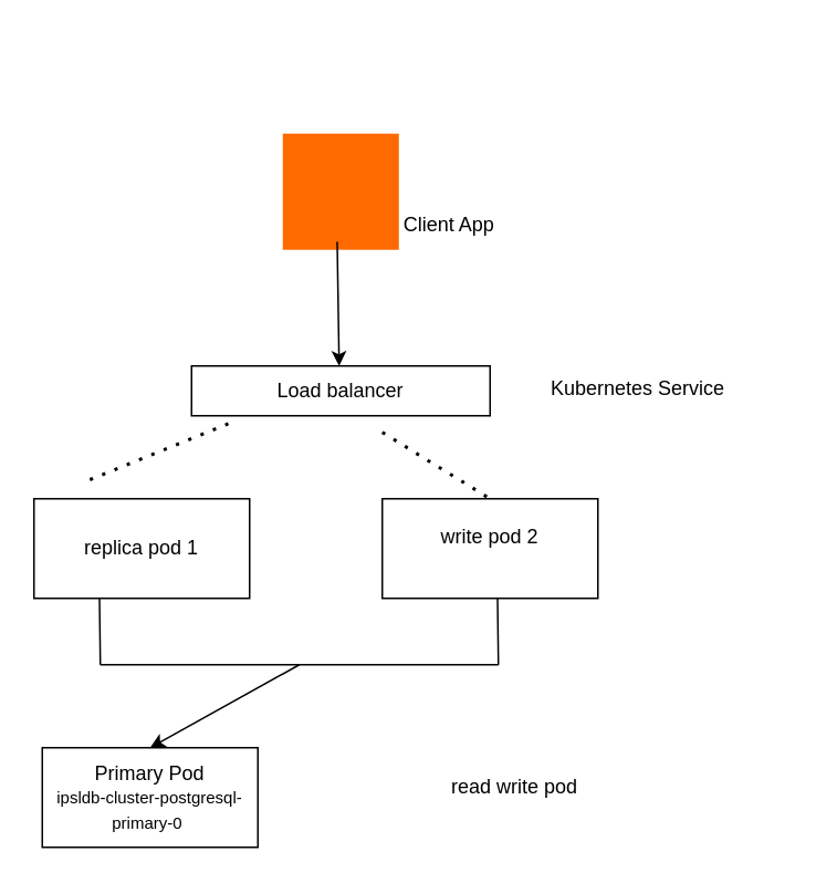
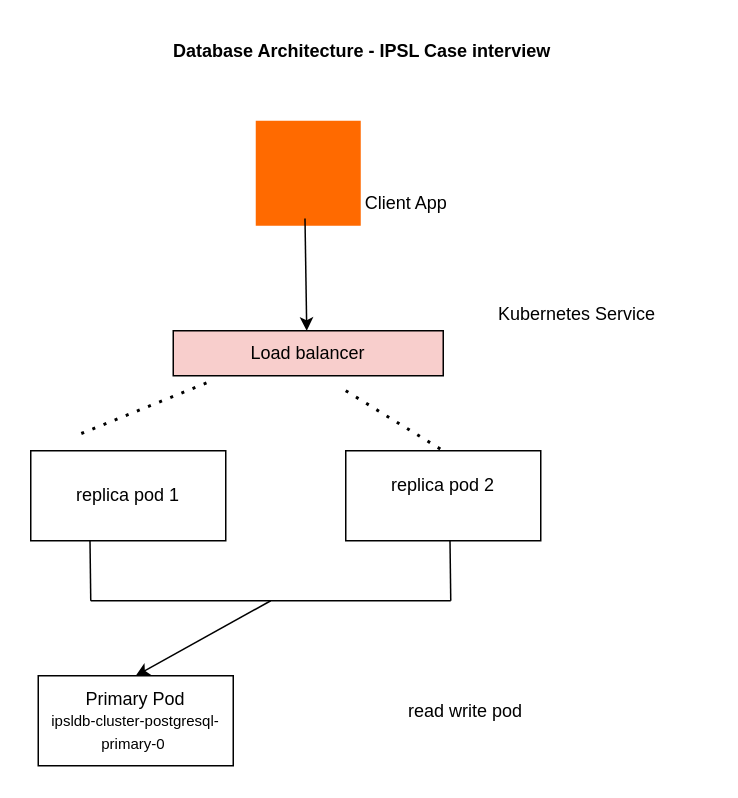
  <mxCell id="0" />
  <mxCell id="1" parent="0" />
  <mxCell id="2" value="" style="points=[];aspect=fixed;html=1;align=center;shadow=0;dashed=0;fillColor=#FF6A00;strokeColor=none;shape=mxgraph.alibaba_cloud.webplus_web_app_service;" parent="1" vertex="1"><mxGeometry x="170" y="80" width="70" height="70" as="geometry" /></mxCell>
- <mxCell id="3" value="Load balancer" style="rounded=0;whiteSpace=wrap;html=1;" parent="1" vertex="1"><mxGeometry x="115" y="220" width="180" height="30" as="geometry" /></mxCell>
+ <mxCell id="3" value="Load balancer" style="rounded=0;whiteSpace=wrap;html=1;fillColor=#f8cecc;" parent="1" vertex="1"><mxGeometry x="115" y="220" width="180" height="30" as="geometry" /></mxCell>
  <mxCell id="4" value="" style="endArrow=classic;html=1;rounded=0;exitX=0.469;exitY=0.931;exitDx=0;exitDy=0;exitPerimeter=0;" parent="1" source="2" edge="1"><mxGeometry width="50" height="50" relative="1" as="geometry"><mxPoint x="204" y="160" as="sourcePoint" /><mxPoint x="204" y="220" as="targetPoint" /></mxGeometry></mxCell>
  <mxCell id="5" value="Client App" style="text;html=1;align=center;verticalAlign=middle;resizable=0;points=[];autosize=1;strokeColor=none;fillColor=none;" parent="1" vertex="1"><mxGeometry x="230" y="120" width="80" height="30" as="geometry" /></mxCell>
- <mxCell id="6" value="Kubernetes Service" style="text;whiteSpace=wrap;" parent="1" vertex="1"><mxGeometry x="330" y="220" width="140" height="40" as="geometry" /></mxCell>
+ <mxCell id="6" value="Kubernetes Service" style="text;whiteSpace=wrap;" parent="1" vertex="1"><mxGeometry x="330" y="195" width="140" height="40" as="geometry" /></mxCell>
  <mxCell id="7" value="Primary Pod&lt;div&gt;&lt;span style=&quot;line-height: 115%; font-family: Calibri, sans-serif;&quot;&gt;&lt;font style=&quot;font-size: 10px;&quot;&gt;ipsldb-cluster-postgresql-primary-0&amp;nbsp;&lt;/font&gt;&lt;/span&gt;&lt;/div&gt;" style="rounded=0;whiteSpace=wrap;html=1;" parent="1" vertex="1"><mxGeometry x="25" y="450" width="130" height="60" as="geometry" /></mxCell>
  <mxCell id="8" value="replica pod 1" style="rounded=0;whiteSpace=wrap;html=1;" vertex="1" parent="1"><mxGeometry x="20" y="300" width="130" height="60" as="geometry" /></mxCell>
- <mxCell id="9" value="write pod 2&lt;div&gt;&lt;br&gt;&lt;/div&gt;" style="rounded=0;whiteSpace=wrap;html=1;" vertex="1" parent="1"><mxGeometry x="230" y="300" width="130" height="60" as="geometry" /></mxCell>
+ <mxCell id="9" value="replica pod 2&lt;div&gt;&lt;br&gt;&lt;/div&gt;" style="rounded=0;whiteSpace=wrap;html=1;" vertex="1" parent="1"><mxGeometry x="230" y="300" width="130" height="60" as="geometry" /></mxCell>
  <mxCell id="10" value="" style="endArrow=none;dashed=1;html=1;dashPattern=1 3;strokeWidth=2;rounded=0;exitX=0.123;exitY=1.16;exitDx=0;exitDy=0;exitPerimeter=0;" edge="1" parent="1" source="3"><mxGeometry width="50" height="50" relative="1" as="geometry"><mxPoint x="100" y="250" as="sourcePoint" /><mxPoint x="50" y="290" as="targetPoint" /></mxGeometry></mxCell>
  <mxCell id="11" value="" style="endArrow=none;dashed=1;html=1;dashPattern=1 3;strokeWidth=2;rounded=0;entryX=0.5;entryY=0;entryDx=0;entryDy=0;" edge="1" parent="1" target="9"><mxGeometry width="50" height="50" relative="1" as="geometry"><mxPoint x="230" y="260" as="sourcePoint" /><mxPoint x="60" y="300" as="targetPoint" /></mxGeometry></mxCell>
  <mxCell id="12" value="" style="endArrow=none;html=1;rounded=0;" edge="1" parent="1"><mxGeometry width="50" height="50" relative="1" as="geometry"><mxPoint x="60" y="400" as="sourcePoint" /><mxPoint x="300" y="400" as="targetPoint" /></mxGeometry></mxCell>
  <mxCell id="13" value="" style="endArrow=none;html=1;rounded=0;entryX=0.25;entryY=1;entryDx=0;entryDy=0;" edge="1" parent="1"><mxGeometry width="50" height="50" relative="1" as="geometry"><mxPoint x="60" y="400" as="sourcePoint" /><mxPoint x="59.5" y="360" as="targetPoint" /></mxGeometry></mxCell>
  <mxCell id="14" value="" style="endArrow=none;html=1;rounded=0;entryX=0.25;entryY=1;entryDx=0;entryDy=0;" edge="1" parent="1"><mxGeometry width="50" height="50" relative="1" as="geometry"><mxPoint x="300" y="400" as="sourcePoint" /><mxPoint x="299.5" y="360" as="targetPoint" /></mxGeometry></mxCell>
  <mxCell id="15" value="" style="endArrow=classic;html=1;rounded=0;entryX=0.5;entryY=0;entryDx=0;entryDy=0;" edge="1" parent="1" target="7"><mxGeometry width="50" height="50" relative="1" as="geometry"><mxPoint x="180" y="400" as="sourcePoint" /><mxPoint x="230" y="350" as="targetPoint" /></mxGeometry></mxCell>
  <mxCell id="16" value="read write pod" style="text;whiteSpace=wrap;" vertex="1" parent="1"><mxGeometry x="270" y="460" width="140" height="40" as="geometry" /></mxCell>
+ <mxCell id="17" value=" Database Architecture - IPSL Case interview" style="text;whiteSpace=wrap;fontStyle=1" vertex="1" parent="1"><mxGeometry x="110" y="20" width="285" height="40" as="geometry" /></mxCell>
